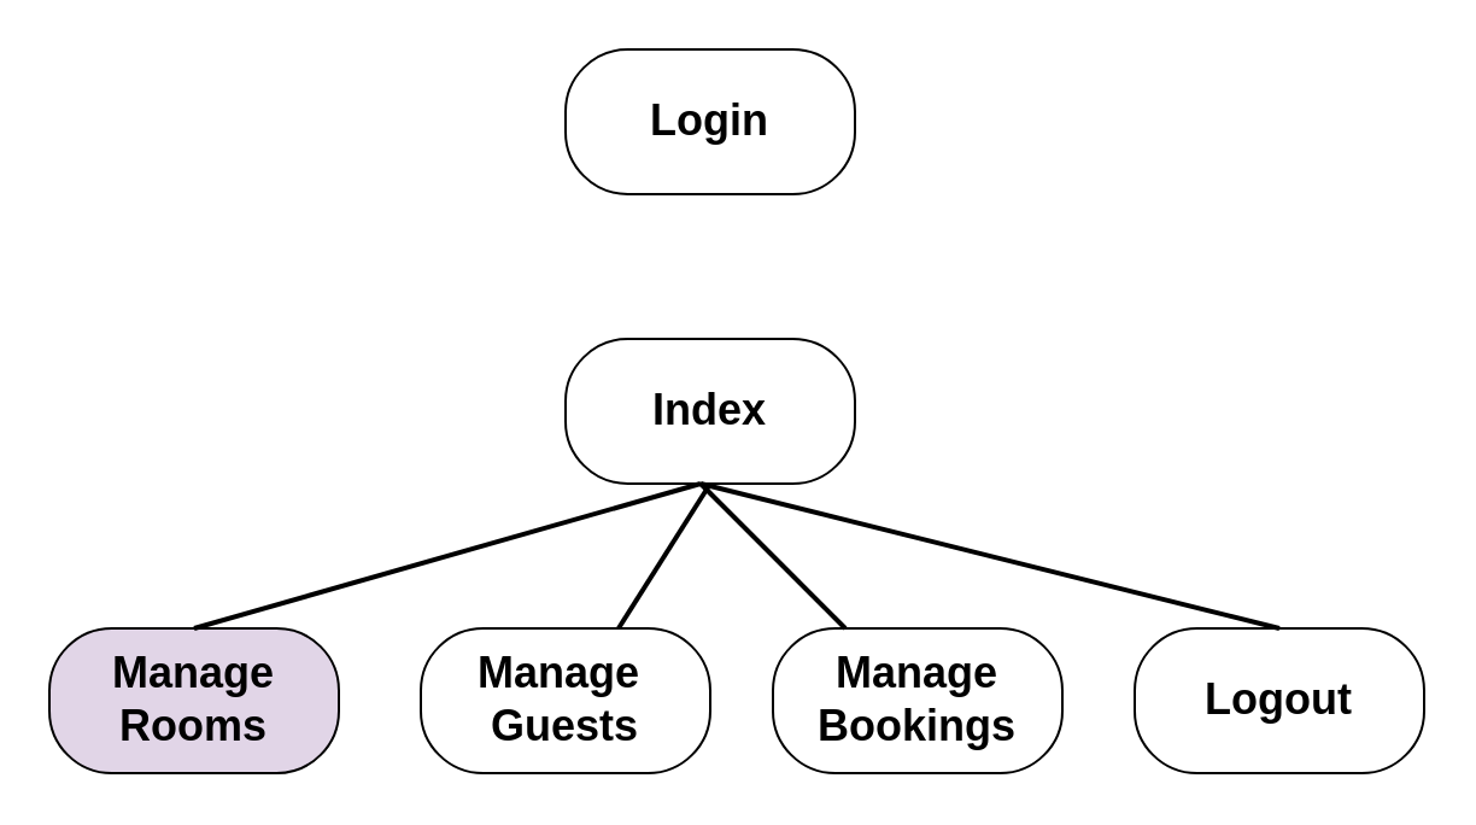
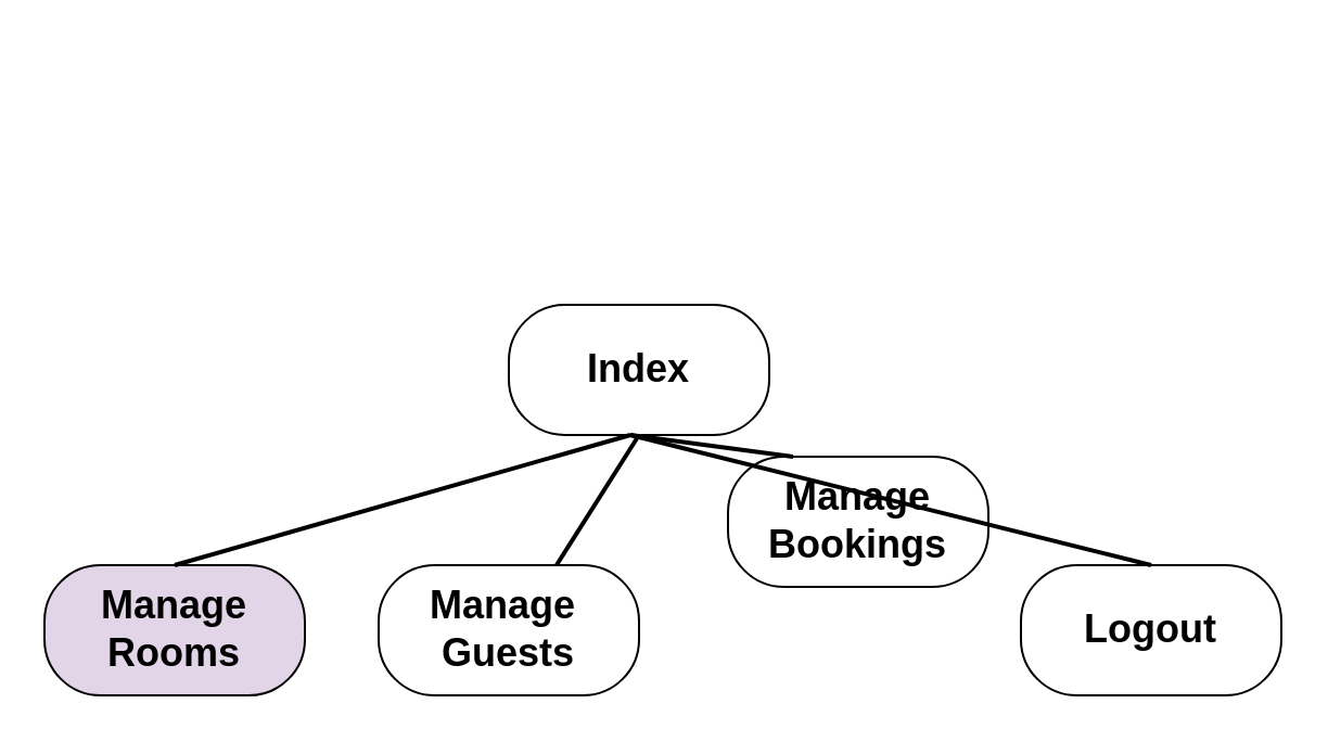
  <mxCell id="0" />
  <mxCell id="1" parent="0" />
- <mxCell id="2" value="&lt;font style=&quot;font-size: 18px;&quot;&gt;&lt;b&gt;Login&lt;/b&gt;&lt;/font&gt;" style="rounded=1;whiteSpace=wrap;html=1;strokeColor=default;arcSize=43;" vertex="1" parent="1"><mxGeometry x="234" y="20" width="120" height="60" as="geometry" /></mxCell>
  <mxCell id="3" value="&lt;font style=&quot;font-size: 18px;&quot;&gt;&lt;b&gt;Index&lt;/b&gt;&lt;/font&gt;" style="rounded=1;whiteSpace=wrap;html=1;strokeColor=default;arcSize=43;" vertex="1" parent="1"><mxGeometry x="234" y="140" width="120" height="60" as="geometry" /></mxCell>
  <mxCell id="4" value="&lt;font style=&quot;font-size: 18px;&quot;&gt;&lt;b&gt;Manage&lt;br&gt;Rooms&lt;br&gt;&lt;/b&gt;&lt;/font&gt;" style="rounded=1;whiteSpace=wrap;html=1;strokeColor=default;arcSize=43;fillColor=#e1d5e7;" vertex="1" parent="1"><mxGeometry x="20" y="260" width="120" height="60" as="geometry" /></mxCell>
  <mxCell id="5" value="&lt;font style=&quot;font-size: 18px;&quot;&gt;&lt;b&gt;Manage&amp;nbsp;&lt;br&gt;Guests&lt;br&gt;&lt;/b&gt;&lt;/font&gt;" style="rounded=1;whiteSpace=wrap;html=1;strokeColor=default;arcSize=43;" vertex="1" parent="1"><mxGeometry x="174" y="260" width="120" height="60" as="geometry" /></mxCell>
- <mxCell id="6" value="&lt;font style=&quot;font-size: 18px;&quot;&gt;&lt;b&gt;Manage&lt;br&gt;Bookings&lt;br&gt;&lt;/b&gt;&lt;/font&gt;" style="rounded=1;whiteSpace=wrap;html=1;strokeColor=default;arcSize=43;" vertex="1" parent="1"><mxGeometry x="320" y="260" width="120" height="60" as="geometry" /></mxCell>
+ <mxCell id="6" value="&lt;font style=&quot;font-size: 18px;&quot;&gt;&lt;b&gt;Manage&lt;br&gt;Bookings&lt;br&gt;&lt;/b&gt;&lt;/font&gt;" style="rounded=1;whiteSpace=wrap;html=1;strokeColor=default;arcSize=43;" vertex="1" parent="1"><mxGeometry x="335" y="210" width="120" height="60" as="geometry" /></mxCell>
  <mxCell id="7" value="&lt;font style=&quot;font-size: 18px;&quot;&gt;&lt;b&gt;Logout&lt;/b&gt;&lt;/font&gt;" style="rounded=1;whiteSpace=wrap;html=1;strokeColor=default;arcSize=43;" vertex="1" parent="1"><mxGeometry x="470" y="260" width="120" height="60" as="geometry" /></mxCell>
  <mxCell id="8" value="" style="endArrow=none;html=1;rounded=0;strokeWidth=2;fontSize=18;exitX=0.5;exitY=0;exitDx=0;exitDy=0;" edge="1" parent="1" source="4"><mxGeometry width="50" height="50" relative="1" as="geometry"><mxPoint x="270" y="150" as="sourcePoint" /><mxPoint x="290" y="200" as="targetPoint" /></mxGeometry></mxCell>
  <mxCell id="9" value="" style="endArrow=none;html=1;rounded=0;strokeWidth=2;fontSize=18;exitX=0.683;exitY=0;exitDx=0;exitDy=0;exitPerimeter=0;" edge="1" parent="1" source="5"><mxGeometry width="50" height="50" relative="1" as="geometry"><mxPoint x="270" y="150" as="sourcePoint" /><mxPoint x="294" y="200" as="targetPoint" /></mxGeometry></mxCell>
  <mxCell id="10" value="" style="endArrow=none;html=1;rounded=0;strokeWidth=2;fontSize=18;entryX=0.25;entryY=0;entryDx=0;entryDy=0;" edge="1" parent="1" target="6"><mxGeometry width="50" height="50" relative="1" as="geometry"><mxPoint x="290" y="200" as="sourcePoint" /><mxPoint x="320" y="100" as="targetPoint" /></mxGeometry></mxCell>
  <mxCell id="11" value="" style="endArrow=none;html=1;rounded=0;strokeWidth=2;fontSize=18;entryX=0.5;entryY=0;entryDx=0;entryDy=0;" edge="1" parent="1" target="7"><mxGeometry width="50" height="50" relative="1" as="geometry"><mxPoint x="290" y="200" as="sourcePoint" /><mxPoint x="320" y="100" as="targetPoint" /></mxGeometry></mxCell>
